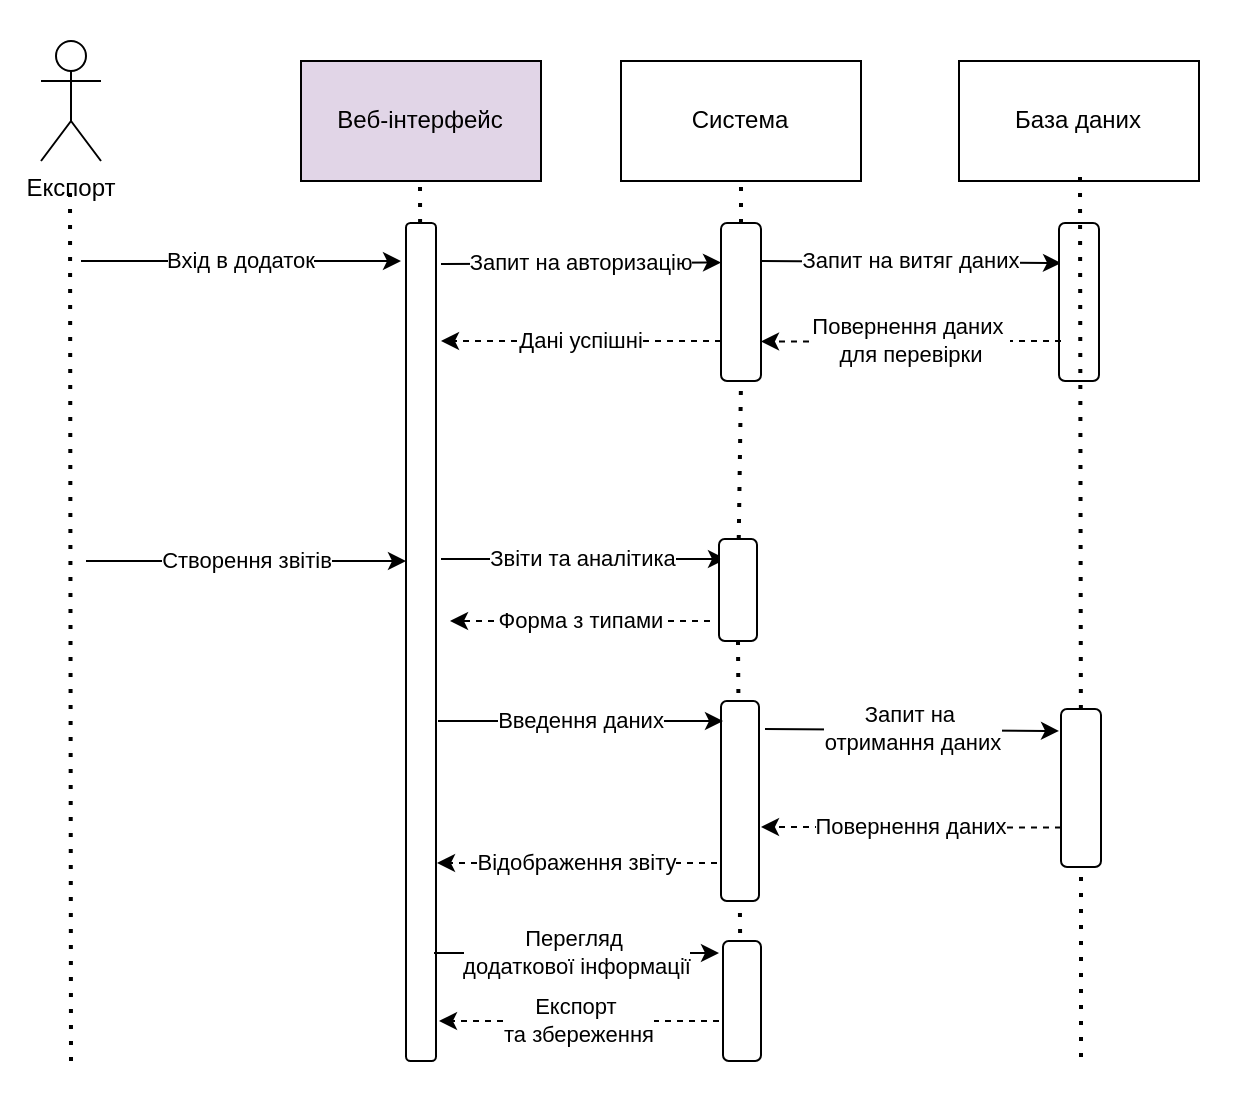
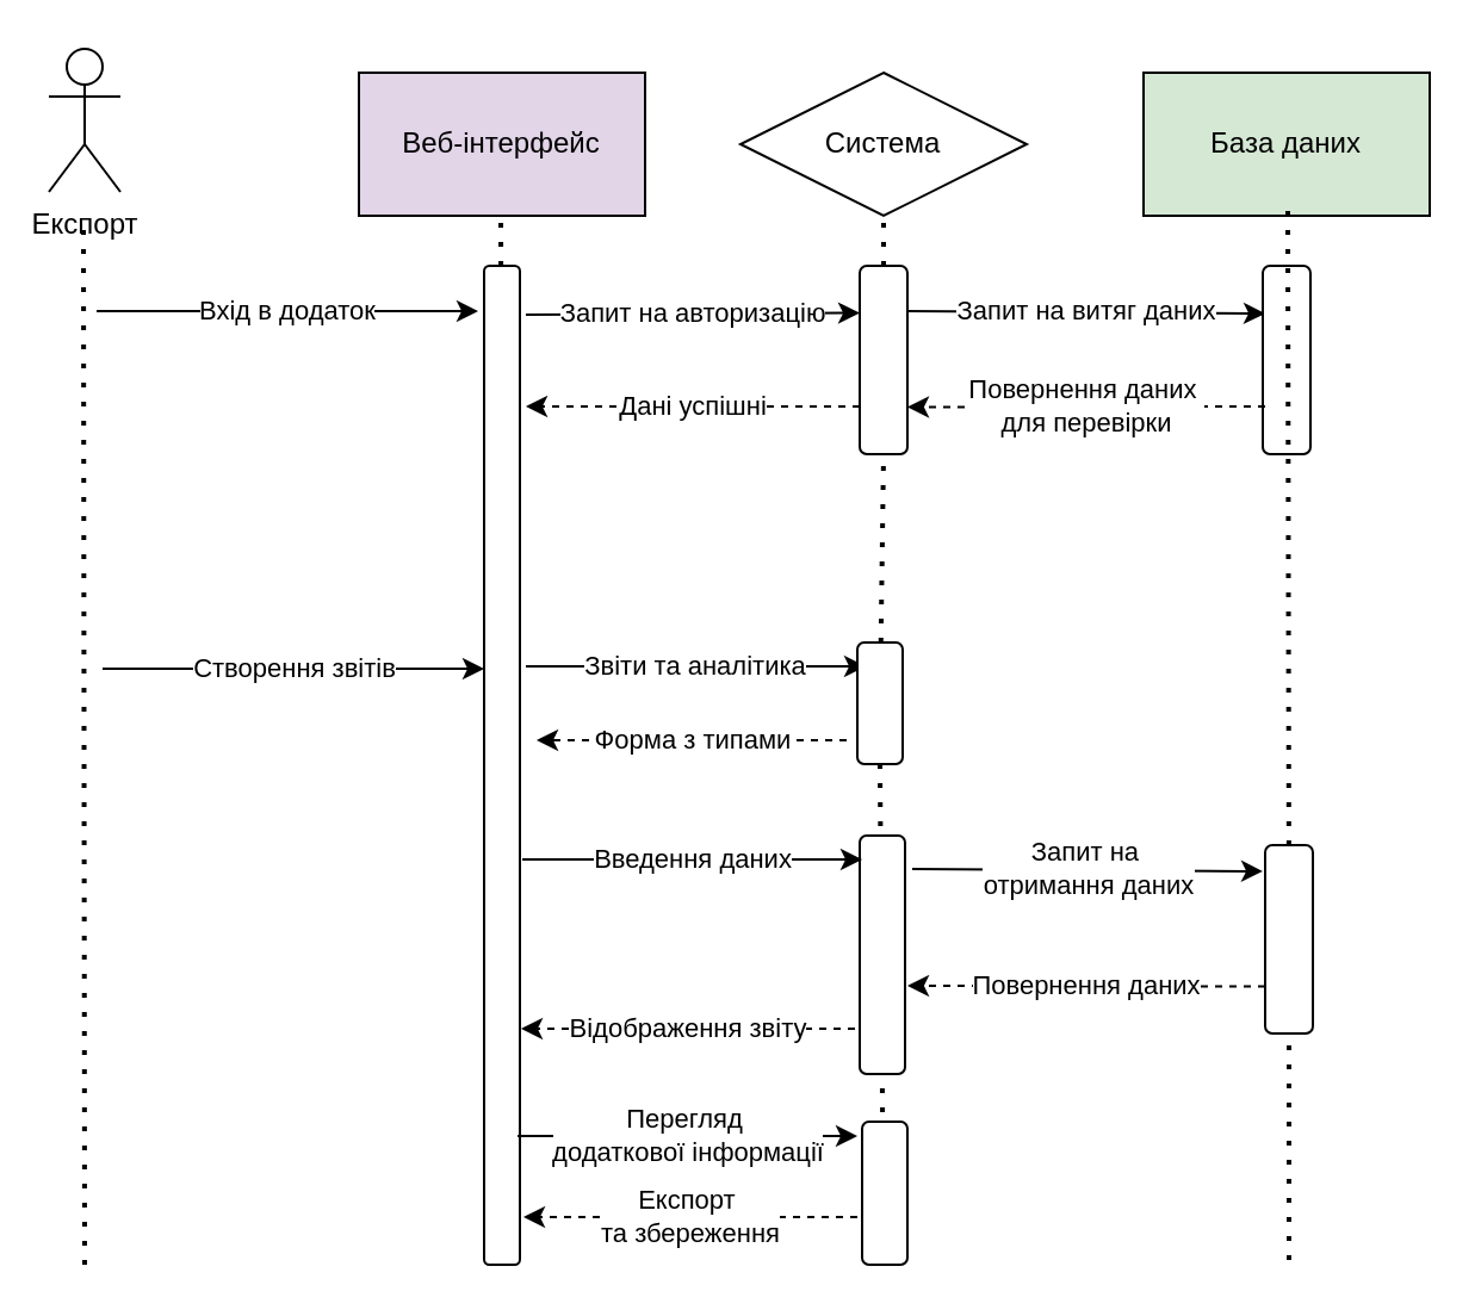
  <mxCell id="0" />
  <mxCell id="1" parent="0" />
  <mxCell id="2" value="Експорт" style="shape=umlActor;verticalLabelPosition=bottom;verticalAlign=top;html=1;outlineConnect=0;" vertex="1" parent="1"><mxGeometry x="20" y="20" width="30" height="60" as="geometry" /></mxCell>
  <mxCell id="3" value="Веб-інтерфейс" style="rounded=0;whiteSpace=wrap;html=1;fillColor=#e1d5e7;" vertex="1" parent="1"><mxGeometry x="150" y="30" width="120" height="60" as="geometry" /></mxCell>
- <mxCell id="4" value="Система" style="rounded=0;whiteSpace=wrap;html=1;" vertex="1" parent="1"><mxGeometry x="310" y="30" width="120" height="60" as="geometry" /></mxCell>
- <mxCell id="5" value="База даних" style="rounded=0;whiteSpace=wrap;html=1;" vertex="1" parent="1"><mxGeometry x="479" y="30" width="120" height="60" as="geometry" /></mxCell>
+ <mxCell id="4" value="Система" style="rhombus;whiteSpace=wrap;html=1;" vertex="1" parent="1"><mxGeometry x="310" y="30" width="120" height="60" as="geometry" /></mxCell>
+ <mxCell id="5" value="База даних" style="rounded=0;whiteSpace=wrap;html=1;fillColor=#d5e8d4;" vertex="1" parent="1"><mxGeometry x="479" y="30" width="120" height="60" as="geometry" /></mxCell>
  <mxCell id="6" value="" style="endArrow=none;dashed=1;html=1;dashPattern=1 3;strokeWidth=2;rounded=0;entryX=0.5;entryY=1;entryDx=0;entryDy=0;" edge="1" parent="1" source="13" target="4"><mxGeometry width="50" height="50" relative="1" as="geometry"><mxPoint x="370" y="530" as="sourcePoint" /><mxPoint x="350" y="130" as="targetPoint" /></mxGeometry></mxCell>
  <mxCell id="7" value="" style="endArrow=none;dashed=1;html=1;dashPattern=1 3;strokeWidth=2;rounded=0;entryX=0.5;entryY=1;entryDx=0;entryDy=0;" edge="1" parent="1" source="10"><mxGeometry width="50" height="50" relative="1" as="geometry"><mxPoint x="209.5" y="530" as="sourcePoint" /><mxPoint x="209.5" y="90" as="targetPoint" /></mxGeometry></mxCell>
  <mxCell id="8" value="" style="endArrow=none;dashed=1;html=1;dashPattern=1 3;strokeWidth=2;rounded=0;entryX=0.5;entryY=1;entryDx=0;entryDy=0;" edge="1" parent="1"><mxGeometry width="50" height="50" relative="1" as="geometry"><mxPoint x="35" y="530" as="sourcePoint" /><mxPoint x="34.5" y="90" as="targetPoint" /></mxGeometry></mxCell>
  <mxCell id="9" value="" style="endArrow=none;dashed=1;html=1;dashPattern=1 3;strokeWidth=2;rounded=0;entryX=0.5;entryY=1;entryDx=0;entryDy=0;" edge="1" parent="1" target="10"><mxGeometry width="50" height="50" relative="1" as="geometry"><mxPoint x="209.5" y="530" as="sourcePoint" /><mxPoint x="209.5" y="90" as="targetPoint" /></mxGeometry></mxCell>
  <mxCell id="10" value="" style="rounded=1;whiteSpace=wrap;html=1;" vertex="1" parent="1"><mxGeometry x="202.5" y="111" width="15" height="419" as="geometry" /></mxCell>
  <mxCell id="11" value="Вхід в додаток" style="endArrow=classic;html=1;rounded=0;" edge="1" parent="1"><mxGeometry width="50" height="50" relative="1" as="geometry"><mxPoint x="40" y="130" as="sourcePoint" /><mxPoint x="200" y="130" as="targetPoint" /></mxGeometry></mxCell>
  <mxCell id="12" value="" style="endArrow=none;dashed=1;html=1;dashPattern=1 3;strokeWidth=2;rounded=0;entryX=0.5;entryY=1;entryDx=0;entryDy=0;" edge="1" parent="1" source="21" target="13"><mxGeometry width="50" height="50" relative="1" as="geometry"><mxPoint x="370" y="530" as="sourcePoint" /><mxPoint x="370" y="90" as="targetPoint" /></mxGeometry></mxCell>
  <mxCell id="13" value="" style="rounded=1;whiteSpace=wrap;html=1;" vertex="1" parent="1"><mxGeometry x="360" y="111" width="20" height="79" as="geometry" /></mxCell>
  <mxCell id="14" value="Запит на авторизацію" style="endArrow=classic;html=1;rounded=0;exitX=1.167;exitY=0.049;exitDx=0;exitDy=0;exitPerimeter=0;entryX=0;entryY=0.25;entryDx=0;entryDy=0;" edge="1" parent="1" source="10" target="13"><mxGeometry width="50" height="50" relative="1" as="geometry"><mxPoint x="300" y="180" as="sourcePoint" /><mxPoint x="350" y="130" as="targetPoint" /></mxGeometry></mxCell>
  <mxCell id="15" value="Запит на витяг даних" style="endArrow=classic;html=1;rounded=0;" edge="1" parent="1"><mxGeometry width="50" height="50" relative="1" as="geometry"><mxPoint x="380" y="130" as="sourcePoint" /><mxPoint x="530" y="131" as="targetPoint" /></mxGeometry></mxCell>
  <mxCell id="16" value="" style="rounded=1;whiteSpace=wrap;html=1;" vertex="1" parent="1"><mxGeometry x="529" y="111" width="20" height="79" as="geometry" /></mxCell>
  <mxCell id="17" value="Повернення даних&amp;nbsp;&lt;div&gt;для перевірки&lt;/div&gt;" style="endArrow=classic;html=1;rounded=0;entryX=1;entryY=0.75;entryDx=0;entryDy=0;dashed=1;" edge="1" parent="1" target="13"><mxGeometry width="50" height="50" relative="1" as="geometry"><mxPoint x="530" y="170" as="sourcePoint" /><mxPoint x="350" y="130" as="targetPoint" /></mxGeometry></mxCell>
  <mxCell id="18" value="Дані успішні" style="endArrow=classic;html=1;rounded=0;exitX=0;exitY=0.75;exitDx=0;exitDy=0;entryX=1;entryY=0.75;entryDx=0;entryDy=0;dashed=1;" edge="1" parent="1"><mxGeometry width="50" height="50" relative="1" as="geometry"><mxPoint x="360" y="170" as="sourcePoint" /><mxPoint x="220" y="170" as="targetPoint" /></mxGeometry></mxCell>
  <mxCell id="19" value="Звіти та аналітика" style="endArrow=classic;html=1;rounded=0;" edge="1" parent="1"><mxGeometry width="50" height="50" relative="1" as="geometry"><mxPoint x="220" y="279" as="sourcePoint" /><mxPoint x="362.5" y="279" as="targetPoint" /></mxGeometry></mxCell>
  <mxCell id="20" value="" style="endArrow=none;dashed=1;html=1;dashPattern=1 3;strokeWidth=2;rounded=0;entryX=0.5;entryY=1;entryDx=0;entryDy=0;" edge="1" parent="1" target="21"><mxGeometry width="50" height="50" relative="1" as="geometry"><mxPoint x="370" y="530" as="sourcePoint" /><mxPoint x="370" y="190" as="targetPoint" /></mxGeometry></mxCell>
  <mxCell id="21" value="" style="rounded=1;whiteSpace=wrap;html=1;" vertex="1" parent="1"><mxGeometry x="359" y="269" width="19" height="51" as="geometry" /></mxCell>
  <mxCell id="22" value="Відображення звіту" style="endArrow=classic;html=1;rounded=0;exitX=0;exitY=0.75;exitDx=0;exitDy=0;entryX=1;entryY=0.75;entryDx=0;entryDy=0;dashed=1;" edge="1" parent="1"><mxGeometry width="50" height="50" relative="1" as="geometry"><mxPoint x="358" y="431" as="sourcePoint" /><mxPoint x="218" y="431" as="targetPoint" /></mxGeometry></mxCell>
  <mxCell id="23" value="" style="endArrow=none;dashed=1;html=1;dashPattern=1 3;strokeWidth=2;rounded=0;entryX=0.5;entryY=1;entryDx=0;entryDy=0;" edge="1" parent="1" source="28"><mxGeometry width="50" height="50" relative="1" as="geometry"><mxPoint x="540" y="528" as="sourcePoint" /><mxPoint x="539.5" y="88" as="targetPoint" /></mxGeometry></mxCell>
  <mxCell id="24" value="Форма з типами" style="endArrow=classic;html=1;rounded=0;dashed=1;" edge="1" parent="1"><mxGeometry width="50" height="50" relative="1" as="geometry"><mxPoint x="354.5" y="310" as="sourcePoint" /><mxPoint x="224.5" y="310" as="targetPoint" /><mxPoint as="offset" /></mxGeometry></mxCell>
  <mxCell id="25" value="Запит на&amp;nbsp;&lt;div&gt;отримання даних&lt;/div&gt;" style="endArrow=classic;html=1;rounded=0;entryX=-0.05;entryY=0.139;entryDx=0;entryDy=0;entryPerimeter=0;" edge="1" parent="1"><mxGeometry width="50" height="50" relative="1" as="geometry"><mxPoint x="382" y="364" as="sourcePoint" /><mxPoint x="529" y="364.981" as="targetPoint" /></mxGeometry></mxCell>
  <mxCell id="26" value="Повернення даних" style="endArrow=classic;html=1;rounded=0;exitX=0;exitY=0.75;exitDx=0;exitDy=0;dashed=1;" edge="1" parent="1" source="28"><mxGeometry x="-0.001" width="50" height="50" relative="1" as="geometry"><mxPoint x="696" y="454" as="sourcePoint" /><mxPoint x="380" y="413" as="targetPoint" /><mxPoint as="offset" /></mxGeometry></mxCell>
  <mxCell id="27" value="" style="endArrow=none;dashed=1;html=1;dashPattern=1 3;strokeWidth=2;rounded=0;entryX=0.5;entryY=1;entryDx=0;entryDy=0;" edge="1" parent="1" target="28"><mxGeometry width="50" height="50" relative="1" as="geometry"><mxPoint x="540" y="528" as="sourcePoint" /><mxPoint x="539.5" y="88" as="targetPoint" /></mxGeometry></mxCell>
  <mxCell id="28" value="" style="rounded=1;whiteSpace=wrap;html=1;" vertex="1" parent="1"><mxGeometry x="530" y="354" width="20" height="79" as="geometry" /></mxCell>
  <mxCell id="29" value="" style="rounded=1;whiteSpace=wrap;html=1;" vertex="1" parent="1"><mxGeometry x="360" y="350" width="19" height="100" as="geometry" /></mxCell>
  <mxCell id="30" value="Введення даних" style="endArrow=classic;html=1;rounded=0;" edge="1" parent="1"><mxGeometry width="50" height="50" relative="1" as="geometry"><mxPoint x="218.5" y="360" as="sourcePoint" /><mxPoint x="361" y="360" as="targetPoint" /></mxGeometry></mxCell>
  <mxCell id="31" value="Створення звітів" style="endArrow=classic;html=1;rounded=0;" edge="1" parent="1"><mxGeometry width="50" height="50" relative="1" as="geometry"><mxPoint x="42.5" y="280" as="sourcePoint" /><mxPoint x="202.5" y="280" as="targetPoint" /></mxGeometry></mxCell>
  <mxCell id="32" value="" style="rounded=1;whiteSpace=wrap;html=1;" vertex="1" parent="1"><mxGeometry x="361" y="470" width="19" height="60" as="geometry" /></mxCell>
  <mxCell id="33" value="Перегляд&amp;nbsp;&lt;div&gt;додаткової інформації&lt;/div&gt;" style="endArrow=classic;html=1;rounded=0;" edge="1" parent="1"><mxGeometry width="50" height="50" relative="1" as="geometry"><mxPoint x="216.5" y="476" as="sourcePoint" /><mxPoint x="359" y="476" as="targetPoint" /></mxGeometry></mxCell>
  <mxCell id="34" value="Експорт&amp;nbsp;&lt;div&gt;та збереження&lt;/div&gt;" style="endArrow=classic;html=1;rounded=0;exitX=0;exitY=0.75;exitDx=0;exitDy=0;entryX=1;entryY=0.75;entryDx=0;entryDy=0;dashed=1;" edge="1" parent="1"><mxGeometry width="50" height="50" relative="1" as="geometry"><mxPoint x="359" y="510" as="sourcePoint" /><mxPoint x="219" y="510" as="targetPoint" /></mxGeometry></mxCell>
